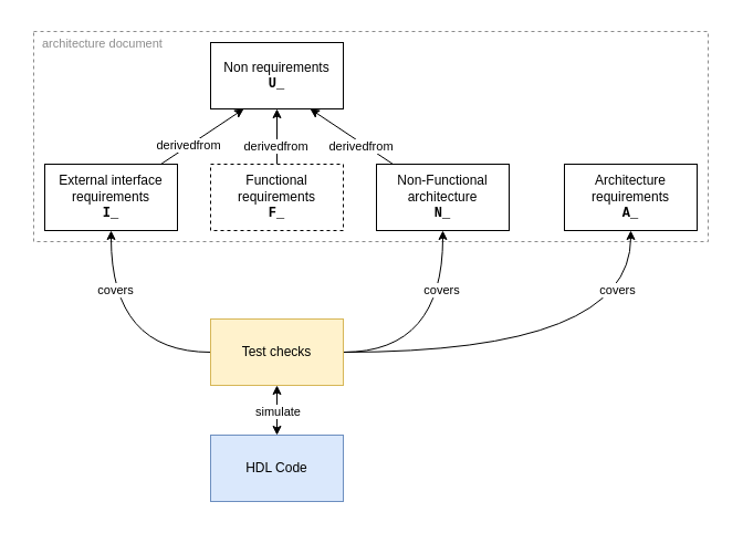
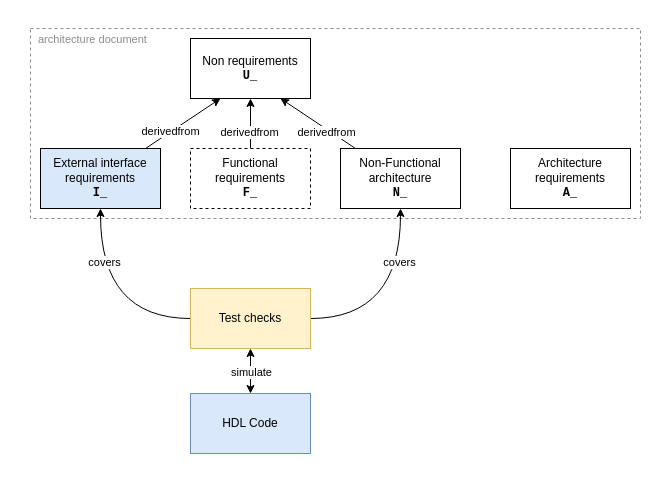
  <mxCell id="0" />
  <mxCell id="1" parent="0" />
  <mxCell id="2" value="" style="rounded=0;whiteSpace=wrap;html=1;strokeColor=none;" vertex="1" parent="1"><mxGeometry x="20" y="20" width="630" height="440" as="geometry" /></mxCell>
  <mxCell id="3" value="" style="rounded=0;whiteSpace=wrap;html=1;fillColor=none;dashed=1;strokeColor=#8C8C8C;" vertex="1" parent="1"><mxGeometry x="30" y="28" width="610" height="190" as="geometry" /></mxCell>
  <mxCell id="4" value="Non requirements&lt;div&gt;&lt;font face=&quot;Courier New&quot;&gt;&lt;b&gt;U_&lt;/b&gt;&lt;/font&gt;&lt;/div&gt;" style="rounded=0;whiteSpace=wrap;html=1;" vertex="1" parent="1"><mxGeometry x="190" y="38" width="120" height="60" as="geometry" /></mxCell>
  <mxCell id="5" style="edgeStyle=orthogonalEdgeStyle;rounded=0;orthogonalLoop=1;jettySize=auto;html=1;entryX=0.5;entryY=1;entryDx=0;entryDy=0;" edge="1" parent="1" source="7" target="4"><mxGeometry relative="1" as="geometry" /></mxCell>
  <mxCell id="6" value="derivedfrom" style="edgeLabel;html=1;align=center;verticalAlign=middle;resizable=0;points=[];" vertex="1" connectable="0" parent="5"><mxGeometry x="-0.08" y="2" relative="1" as="geometry"><mxPoint y="6" as="offset" /></mxGeometry></mxCell>
  <mxCell id="7" value="Functional requirements&lt;div&gt;&lt;font face=&quot;Courier New&quot;&gt;&lt;b&gt;F_&lt;/b&gt;&lt;/font&gt;&lt;/div&gt;" style="rounded=0;whiteSpace=wrap;html=1;dashed=1;" vertex="1" parent="1"><mxGeometry x="190" y="148" width="120" height="60" as="geometry" /></mxCell>
  <mxCell id="8" style="rounded=0;orthogonalLoop=1;jettySize=auto;html=1;entryX=0.25;entryY=1;entryDx=0;entryDy=0;" edge="1" parent="1" source="10" target="4"><mxGeometry relative="1" as="geometry" /></mxCell>
  <mxCell id="9" value="derivedfrom" style="edgeLabel;html=1;align=center;verticalAlign=middle;resizable=0;points=[];" vertex="1" connectable="0" parent="8"><mxGeometry x="0.046" y="-1" relative="1" as="geometry"><mxPoint x="-15" y="8" as="offset" /></mxGeometry></mxCell>
- <mxCell id="10" value="External interface requirements&lt;div&gt;&lt;font face=&quot;Courier New&quot;&gt;&lt;b&gt;I_&lt;/b&gt;&lt;/font&gt;&lt;/div&gt;" style="rounded=0;whiteSpace=wrap;html=1;" vertex="1" parent="1"><mxGeometry x="40" y="148" width="120" height="60" as="geometry" /></mxCell>
+ <mxCell id="10" value="External interface requirements&lt;div&gt;&lt;font face=&quot;Courier New&quot;&gt;&lt;b&gt;I_&lt;/b&gt;&lt;/font&gt;&lt;/div&gt;" style="rounded=0;whiteSpace=wrap;html=1;fillColor=#dae8fc;" vertex="1" parent="1"><mxGeometry x="40" y="148" width="120" height="60" as="geometry" /></mxCell>
  <mxCell id="11" style="rounded=0;orthogonalLoop=1;jettySize=auto;html=1;entryX=0.75;entryY=1;entryDx=0;entryDy=0;" edge="1" parent="1" source="13" target="4"><mxGeometry relative="1" as="geometry" /></mxCell>
  <mxCell id="12" value="derivedfrom" style="edgeLabel;html=1;align=center;verticalAlign=middle;resizable=0;points=[];" vertex="1" connectable="0" parent="11"><mxGeometry x="-0.225" y="2" relative="1" as="geometry"><mxPoint x="1" y="1" as="offset" /></mxGeometry></mxCell>
  <mxCell id="13" value="Non-Functional architecture&lt;div&gt;&lt;font face=&quot;Courier New&quot;&gt;&lt;b&gt;N_&lt;/b&gt;&lt;/font&gt;&lt;/div&gt;" style="rounded=0;whiteSpace=wrap;html=1;" vertex="1" parent="1"><mxGeometry x="340" y="148" width="120" height="60" as="geometry" /></mxCell>
  <mxCell id="14" value="Architecture requirements&lt;div&gt;&lt;font face=&quot;Courier New&quot;&gt;&lt;b&gt;A_&lt;/b&gt;&lt;/font&gt;&lt;/div&gt;" style="rounded=0;whiteSpace=wrap;html=1;" vertex="1" parent="1"><mxGeometry x="510" y="148" width="120" height="60" as="geometry" /></mxCell>
  <mxCell id="15" style="edgeStyle=orthogonalEdgeStyle;rounded=0;orthogonalLoop=1;jettySize=auto;html=1;curved=1;" edge="1" parent="1" source="23" target="10"><mxGeometry relative="1" as="geometry" /></mxCell>
  <mxCell id="16" value="covers" style="edgeLabel;html=1;align=center;verticalAlign=middle;resizable=0;points=[];" vertex="1" connectable="0" parent="15"><mxGeometry x="0.55" y="-3" relative="1" as="geometry"><mxPoint y="8" as="offset" /></mxGeometry></mxCell>
  <mxCell id="17" style="edgeStyle=orthogonalEdgeStyle;rounded=0;orthogonalLoop=1;jettySize=auto;html=1;entryX=0.5;entryY=1;entryDx=0;entryDy=0;curved=1;" edge="1" parent="1" source="23" target="13"><mxGeometry relative="1" as="geometry" /></mxCell>
  <mxCell id="18" value="covers" style="edgeLabel;html=1;align=center;verticalAlign=middle;resizable=0;points=[];" vertex="1" connectable="0" parent="17"><mxGeometry x="0.504" y="2" relative="1" as="geometry"><mxPoint y="3" as="offset" /></mxGeometry></mxCell>
- <mxCell id="19" style="edgeStyle=orthogonalEdgeStyle;rounded=0;orthogonalLoop=1;jettySize=auto;html=1;curved=1;" edge="1" parent="1" source="23" target="14"><mxGeometry relative="1" as="geometry" /></mxCell>
- <mxCell id="20" value="covers" style="edgeLabel;html=1;align=center;verticalAlign=middle;resizable=0;points=[];" vertex="1" connectable="0" parent="19"><mxGeometry x="0.732" y="13" relative="1" as="geometry"><mxPoint y="3" as="offset" /></mxGeometry></mxCell>
  <mxCell id="21" style="edgeStyle=orthogonalEdgeStyle;rounded=0;orthogonalLoop=1;jettySize=auto;html=1;entryX=0.5;entryY=0;entryDx=0;entryDy=0;startArrow=classic;startFill=1;" edge="1" parent="1" source="23" target="25"><mxGeometry relative="1" as="geometry" /></mxCell>
  <mxCell id="22" value="simulate" style="edgeLabel;html=1;align=center;verticalAlign=middle;resizable=0;points=[];" vertex="1" connectable="0" parent="21"><mxGeometry x="-0.131" relative="1" as="geometry"><mxPoint y="3" as="offset" /></mxGeometry></mxCell>
  <mxCell id="23" value="Test checks" style="rounded=0;whiteSpace=wrap;html=1;fillColor=#fff2cc;strokeColor=#d6b656;" vertex="1" parent="1"><mxGeometry x="190" y="288" width="120" height="60" as="geometry" /></mxCell>
  <mxCell id="24" value="architecture document" style="edgeLabel;html=1;align=left;verticalAlign=middle;resizable=0;points=[];fontColor=#8C8C8C;" vertex="1" connectable="0" parent="1"><mxGeometry x="35.998" y="38" as="geometry" /></mxCell>
  <mxCell id="25" value="HDL Code" style="rounded=0;whiteSpace=wrap;html=1;fillColor=#dae8fc;strokeColor=#6c8ebf;" vertex="1" parent="1"><mxGeometry x="190" y="393" width="120" height="60" as="geometry" /></mxCell>
